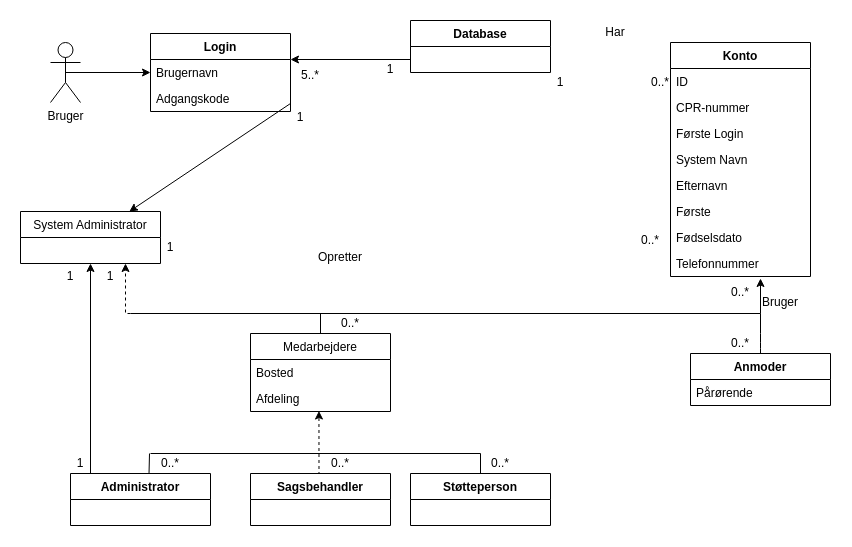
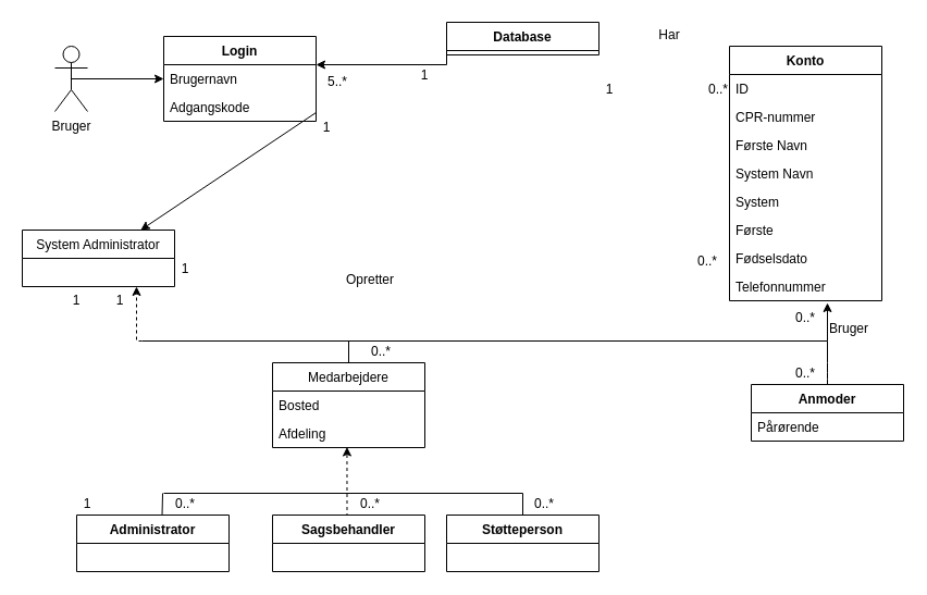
  <mxCell id="0" />
  <mxCell id="1" parent="0" />
  <mxCell id="2" value="Anmoder" style="swimlane;fontStyle=1;childLayout=stackLayout;horizontal=1;startSize=26;fillColor=none;horizontalStack=0;resizeParent=1;resizeParentMax=0;resizeLast=0;collapsible=1;marginBottom=0;" parent="1" vertex="1"><mxGeometry x="690" y="353" width="140" height="52" as="geometry" /></mxCell>
  <mxCell id="3" value="Pårørende&#10;" style="text;strokeColor=none;fillColor=none;align=left;verticalAlign=top;spacingLeft=4;spacingRight=4;overflow=hidden;rotatable=0;points=[[0,0.5],[1,0.5]];portConstraint=eastwest;" parent="2" vertex="1"><mxGeometry y="26" width="140" height="26" as="geometry" /></mxCell>
  <mxCell id="4" style="edgeStyle=orthogonalEdgeStyle;rounded=0;orthogonalLoop=1;jettySize=auto;html=1;exitX=0.5;exitY=0.5;exitDx=0;exitDy=0;exitPerimeter=0;entryX=0;entryY=0.5;entryDx=0;entryDy=0;" edge="1" parent="1" source="5" target="7"><mxGeometry relative="1" as="geometry" /></mxCell>
  <mxCell id="5" value="Bruger" style="shape=umlActor;verticalLabelPosition=bottom;labelBackgroundColor=#ffffff;verticalAlign=top;html=1;" parent="1" vertex="1"><mxGeometry x="50" y="42" width="30" height="60" as="geometry" /></mxCell>
  <mxCell id="6" value="Login" style="swimlane;fontStyle=1;childLayout=stackLayout;horizontal=1;startSize=26;fillColor=none;horizontalStack=0;resizeParent=1;resizeParentMax=0;resizeLast=0;collapsible=1;marginBottom=0;" parent="1" vertex="1"><mxGeometry x="150" y="33" width="140" height="78" as="geometry" /></mxCell>
  <mxCell id="7" value="Brugernavn" style="text;strokeColor=none;fillColor=none;align=left;verticalAlign=top;spacingLeft=4;spacingRight=4;overflow=hidden;rotatable=0;points=[[0,0.5],[1,0.5]];portConstraint=eastwest;" parent="6" vertex="1"><mxGeometry y="26" width="140" height="26" as="geometry" /></mxCell>
  <mxCell id="8" value="Adgangskode" style="text;strokeColor=none;fillColor=none;align=left;verticalAlign=top;spacingLeft=4;spacingRight=4;overflow=hidden;rotatable=0;points=[[0,0.5],[1,0.5]];portConstraint=eastwest;" parent="6" vertex="1"><mxGeometry y="52" width="140" height="26" as="geometry" /></mxCell>
  <mxCell id="9" value="Konto" style="swimlane;fontStyle=1;childLayout=stackLayout;horizontal=1;startSize=26;fillColor=none;horizontalStack=0;resizeParent=1;resizeParentMax=0;resizeLast=0;collapsible=1;marginBottom=0;" parent="1" vertex="1"><mxGeometry x="670" y="42" width="140" height="234" as="geometry" /></mxCell>
  <mxCell id="10" value="ID" style="text;strokeColor=none;fillColor=none;align=left;verticalAlign=top;spacingLeft=4;spacingRight=4;overflow=hidden;rotatable=0;points=[[0,0.5],[1,0.5]];portConstraint=eastwest;" parent="9" vertex="1"><mxGeometry y="26" width="140" height="26" as="geometry" /></mxCell>
  <mxCell id="11" value="CPR-nummer" style="text;strokeColor=none;fillColor=none;align=left;verticalAlign=top;spacingLeft=4;spacingRight=4;overflow=hidden;rotatable=0;points=[[0,0.5],[1,0.5]];portConstraint=eastwest;" parent="9" vertex="1"><mxGeometry y="52" width="140" height="26" as="geometry" /></mxCell>
- <mxCell id="12" value="Første Login" style="text;strokeColor=none;fillColor=none;align=left;verticalAlign=top;spacingLeft=4;spacingRight=4;overflow=hidden;rotatable=0;points=[[0,0.5],[1,0.5]];portConstraint=eastwest;" parent="9" vertex="1"><mxGeometry y="78" width="140" height="26" as="geometry" /></mxCell>
+ <mxCell id="12" value="Første Navn" style="text;strokeColor=none;fillColor=none;align=left;verticalAlign=top;spacingLeft=4;spacingRight=4;overflow=hidden;rotatable=0;points=[[0,0.5],[1,0.5]];portConstraint=eastwest;" parent="9" vertex="1"><mxGeometry y="78" width="140" height="26" as="geometry" /></mxCell>
  <mxCell id="13" value="System Navn" style="text;strokeColor=none;fillColor=none;align=left;verticalAlign=top;spacingLeft=4;spacingRight=4;overflow=hidden;rotatable=0;points=[[0,0.5],[1,0.5]];portConstraint=eastwest;" parent="9" vertex="1"><mxGeometry y="104" width="140" height="26" as="geometry" /></mxCell>
- <mxCell id="14" value="Efternavn" style="text;strokeColor=none;fillColor=none;align=left;verticalAlign=top;spacingLeft=4;spacingRight=4;overflow=hidden;rotatable=0;points=[[0,0.5],[1,0.5]];portConstraint=eastwest;" parent="9" vertex="1"><mxGeometry y="130" width="140" height="26" as="geometry" /></mxCell>
+ <mxCell id="14" value="System" style="text;strokeColor=none;fillColor=none;align=left;verticalAlign=top;spacingLeft=4;spacingRight=4;overflow=hidden;rotatable=0;points=[[0,0.5],[1,0.5]];portConstraint=eastwest;" parent="9" vertex="1"><mxGeometry y="130" width="140" height="26" as="geometry" /></mxCell>
  <mxCell id="15" value="Første" style="text;strokeColor=none;fillColor=none;align=left;verticalAlign=top;spacingLeft=4;spacingRight=4;overflow=hidden;rotatable=0;points=[[0,0.5],[1,0.5]];portConstraint=eastwest;" parent="9" vertex="1"><mxGeometry y="156" width="140" height="26" as="geometry" /></mxCell>
  <mxCell id="16" value="Fødselsdato" style="text;strokeColor=none;fillColor=none;align=left;verticalAlign=top;spacingLeft=4;spacingRight=4;overflow=hidden;rotatable=0;points=[[0,0.5],[1,0.5]];portConstraint=eastwest;" parent="9" vertex="1"><mxGeometry y="182" width="140" height="26" as="geometry" /></mxCell>
  <mxCell id="17" value="Telefonnummer" style="text;strokeColor=none;fillColor=none;align=left;verticalAlign=top;spacingLeft=4;spacingRight=4;overflow=hidden;rotatable=0;points=[[0,0.5],[1,0.5]];portConstraint=eastwest;" parent="9" vertex="1"><mxGeometry y="208" width="140" height="26" as="geometry" /></mxCell>
  <mxCell id="18" value="System Administrator" style="swimlane;fontStyle=0;childLayout=stackLayout;horizontal=1;startSize=26;fillColor=none;horizontalStack=0;resizeParent=1;resizeParentMax=0;resizeLast=0;collapsible=1;marginBottom=0;" parent="1" vertex="1"><mxGeometry x="20" y="211" width="140" height="52" as="geometry" /></mxCell>
  <mxCell id="19" value="" style="endArrow=classic;html=1;" parent="1" edge="1"><mxGeometry width="50" height="50" relative="1" as="geometry"><mxPoint x="760" y="313" as="sourcePoint" /><mxPoint x="760" y="278" as="targetPoint" /></mxGeometry></mxCell>
  <mxCell id="20" value="" style="endArrow=none;html=1;" parent="1" edge="1"><mxGeometry width="50" height="50" relative="1" as="geometry"><mxPoint x="130" y="313" as="sourcePoint" /><mxPoint x="760" y="313" as="targetPoint" /></mxGeometry></mxCell>
  <mxCell id="21" value="" style="endArrow=none;html=1;entryX=0.5;entryY=0;entryDx=0;entryDy=0;" parent="1" target="2" edge="1"><mxGeometry width="50" height="50" relative="1" as="geometry"><mxPoint x="760" y="313" as="sourcePoint" /><mxPoint x="771" y="352" as="targetPoint" /><Array as="points"><mxPoint x="760" y="343" /></Array></mxGeometry></mxCell>
  <mxCell id="22" style="edgeStyle=orthogonalEdgeStyle;rounded=0;orthogonalLoop=1;jettySize=auto;html=1;exitX=0.5;exitY=0;exitDx=0;exitDy=0;entryX=0.75;entryY=1;entryDx=0;entryDy=0;dashed=1;" edge="1" parent="1" source="23" target="18"><mxGeometry relative="1" as="geometry"><Array as="points"><mxPoint x="320" y="313" /><mxPoint x="125" y="313" /></Array></mxGeometry></mxCell>
  <mxCell id="23" value="Medarbejdere" style="swimlane;fontStyle=0;childLayout=stackLayout;horizontal=1;startSize=26;fillColor=none;horizontalStack=0;resizeParent=1;resizeParentMax=0;resizeLast=0;collapsible=1;marginBottom=0;" parent="1" vertex="1"><mxGeometry x="250" y="333" width="140" height="78" as="geometry" /></mxCell>
  <mxCell id="24" value="Bosted" style="text;strokeColor=none;fillColor=none;align=left;verticalAlign=top;spacingLeft=4;spacingRight=4;overflow=hidden;rotatable=0;points=[[0,0.5],[1,0.5]];portConstraint=eastwest;" parent="23" vertex="1"><mxGeometry y="26" width="140" height="26" as="geometry" /></mxCell>
  <mxCell id="25" value="Afdeling" style="text;strokeColor=none;fillColor=none;align=left;verticalAlign=top;spacingLeft=4;spacingRight=4;overflow=hidden;rotatable=0;points=[[0,0.5],[1,0.5]];portConstraint=eastwest;" parent="23" vertex="1"><mxGeometry y="52" width="140" height="26" as="geometry" /></mxCell>
  <mxCell id="26" value="" style="endArrow=none;html=1;entryX=0.5;entryY=0;entryDx=0;entryDy=0;" parent="1" target="23" edge="1"><mxGeometry width="50" height="50" relative="1" as="geometry"><mxPoint x="320" y="313" as="sourcePoint" /><mxPoint x="480" y="353" as="targetPoint" /></mxGeometry></mxCell>
- <mxCell id="27" style="edgeStyle=orthogonalEdgeStyle;rounded=0;orthogonalLoop=1;jettySize=auto;html=1;exitX=0.25;exitY=0;exitDx=0;exitDy=0;entryX=0.5;entryY=1;entryDx=0;entryDy=0;" edge="1" parent="1" source="28" target="18"><mxGeometry relative="1" as="geometry"><Array as="points"><mxPoint x="90" y="473" /></Array></mxGeometry></mxCell>
  <mxCell id="28" value="Administrator" style="swimlane;fontStyle=1;childLayout=stackLayout;horizontal=1;startSize=26;fillColor=none;horizontalStack=0;resizeParent=1;resizeParentMax=0;resizeLast=0;collapsible=1;marginBottom=0;" parent="1" vertex="1"><mxGeometry x="70" y="473" width="140" height="52" as="geometry" /></mxCell>
  <mxCell id="29" style="edgeStyle=orthogonalEdgeStyle;rounded=0;orthogonalLoop=1;jettySize=auto;html=1;exitX=0.5;exitY=0;exitDx=0;exitDy=0;entryX=0.489;entryY=0.981;entryDx=0;entryDy=0;entryPerimeter=0;dashed=1;" parent="1" source="30" target="25" edge="1"><mxGeometry relative="1" as="geometry"><mxPoint x="318" y="423" as="targetPoint" /><Array as="points"><mxPoint x="318" y="473" /></Array></mxGeometry></mxCell>
  <mxCell id="30" value="Sagsbehandler" style="swimlane;fontStyle=1;childLayout=stackLayout;horizontal=1;startSize=26;fillColor=none;horizontalStack=0;resizeParent=1;resizeParentMax=0;resizeLast=0;collapsible=1;marginBottom=0;" parent="1" vertex="1"><mxGeometry x="250" y="473" width="140" height="52" as="geometry" /></mxCell>
  <mxCell id="31" value="Støtteperson" style="swimlane;fontStyle=1;childLayout=stackLayout;horizontal=1;startSize=26;fillColor=none;horizontalStack=0;resizeParent=1;resizeParentMax=0;resizeLast=0;collapsible=1;marginBottom=0;" parent="1" vertex="1"><mxGeometry x="410" y="473" width="140" height="52" as="geometry" /></mxCell>
  <mxCell id="32" value="" style="endArrow=none;html=1;exitX=0.561;exitY=-0.01;exitDx=0;exitDy=0;exitPerimeter=0;" parent="1" source="28" edge="1"><mxGeometry width="50" height="50" relative="1" as="geometry"><mxPoint x="180" y="453" as="sourcePoint" /><mxPoint x="149" y="453" as="targetPoint" /></mxGeometry></mxCell>
  <mxCell id="33" value="" style="endArrow=none;html=1;exitX=0.5;exitY=0;exitDx=0;exitDy=0;" parent="1" source="31" edge="1"><mxGeometry width="50" height="50" relative="1" as="geometry"><mxPoint x="520" y="443" as="sourcePoint" /><mxPoint x="480" y="453" as="targetPoint" /></mxGeometry></mxCell>
  <mxCell id="34" value="" style="endArrow=none;html=1;" parent="1" edge="1"><mxGeometry width="50" height="50" relative="1" as="geometry"><mxPoint x="150" y="453" as="sourcePoint" /><mxPoint x="480" y="453" as="targetPoint" /></mxGeometry></mxCell>
  <mxCell id="35" style="edgeStyle=orthogonalEdgeStyle;rounded=0;orthogonalLoop=1;jettySize=auto;html=1;exitX=0;exitY=0.5;exitDx=0;exitDy=0;" parent="1" source="36" edge="1"><mxGeometry relative="1" as="geometry"><mxPoint x="290" y="59" as="targetPoint" /><Array as="points"><mxPoint x="290" y="59" /></Array></mxGeometry></mxCell>
- <mxCell id="36" value="Database" style="swimlane;fontStyle=1;childLayout=stackLayout;horizontal=1;startSize=26;fillColor=none;horizontalStack=0;resizeParent=1;resizeParentMax=0;resizeLast=0;collapsible=1;marginBottom=0;" parent="1" vertex="1"><mxGeometry x="410" y="20" width="140" height="52" as="geometry" /></mxCell>
+ <mxCell id="36" value="Database" style="swimlane;fontStyle=1;childLayout=stackLayout;horizontal=1;startSize=26;fillColor=none;horizontalStack=0;resizeParent=1;resizeParentMax=0;resizeLast=0;collapsible=1;marginBottom=0;" parent="1" vertex="1"><mxGeometry x="410" y="20" width="140" height="30" as="geometry" /></mxCell>
  <mxCell id="37" value="" style="endArrow=classic;html=1;exitX=1;exitY=0.692;exitDx=0;exitDy=0;exitPerimeter=0;" parent="1" source="8" target="18" edge="1"><mxGeometry width="50" height="50" relative="1" as="geometry"><mxPoint x="400" y="183" as="sourcePoint" /><mxPoint x="450" y="133" as="targetPoint" /></mxGeometry></mxCell>
  <mxCell id="38" value="5..*" style="text;html=1;strokeColor=none;fillColor=none;align=center;verticalAlign=middle;whiteSpace=wrap;rounded=0;" parent="1" vertex="1"><mxGeometry x="290" y="65" width="40" height="20" as="geometry" /></mxCell>
  <mxCell id="39" value="0..*" style="text;html=1;strokeColor=none;fillColor=none;align=center;verticalAlign=middle;whiteSpace=wrap;rounded=0;" parent="1" vertex="1"><mxGeometry x="640" y="72" width="40" height="20" as="geometry" /></mxCell>
  <mxCell id="40" value="Har" style="text;html=1;strokeColor=none;fillColor=none;align=center;verticalAlign=middle;whiteSpace=wrap;rounded=0;" parent="1" vertex="1"><mxGeometry x="599" y="22" width="32" height="20" as="geometry" /></mxCell>
  <mxCell id="41" value="0..*" style="text;html=1;strokeColor=none;fillColor=none;align=center;verticalAlign=middle;whiteSpace=wrap;rounded=0;" parent="1" vertex="1"><mxGeometry x="720" y="333" width="40" height="20" as="geometry" /></mxCell>
  <mxCell id="42" value="1" style="text;html=1;strokeColor=none;fillColor=none;align=center;verticalAlign=middle;whiteSpace=wrap;rounded=0;" parent="1" vertex="1"><mxGeometry x="280" y="107" width="40" height="20" as="geometry" /></mxCell>
  <mxCell id="43" value="0..*" style="text;html=1;strokeColor=none;fillColor=none;align=center;verticalAlign=middle;whiteSpace=wrap;rounded=0;" parent="1" vertex="1"><mxGeometry x="480" y="453" width="40" height="20" as="geometry" /></mxCell>
  <mxCell id="44" value="0..*" style="text;html=1;strokeColor=none;fillColor=none;align=center;verticalAlign=middle;whiteSpace=wrap;rounded=0;" parent="1" vertex="1"><mxGeometry x="320" y="453" width="40" height="20" as="geometry" /></mxCell>
  <mxCell id="45" value="0..*" style="text;html=1;strokeColor=none;fillColor=none;align=center;verticalAlign=middle;whiteSpace=wrap;rounded=0;" parent="1" vertex="1"><mxGeometry x="150" y="453" width="40" height="20" as="geometry" /></mxCell>
  <mxCell id="46" value="1" style="text;html=1;strokeColor=none;fillColor=none;align=center;verticalAlign=middle;whiteSpace=wrap;rounded=0;" parent="1" vertex="1"><mxGeometry x="90" y="266" width="40" height="20" as="geometry" /></mxCell>
  <mxCell id="47" value="0..*" style="text;html=1;strokeColor=none;fillColor=none;align=center;verticalAlign=middle;whiteSpace=wrap;rounded=0;" parent="1" vertex="1"><mxGeometry x="330" y="313" width="40" height="20" as="geometry" /></mxCell>
  <mxCell id="48" value="0..*" style="text;html=1;strokeColor=none;fillColor=none;align=center;verticalAlign=middle;whiteSpace=wrap;rounded=0;" parent="1" vertex="1"><mxGeometry x="720" y="281.5" width="40" height="20" as="geometry" /></mxCell>
  <mxCell id="49" value="1" style="text;html=1;strokeColor=none;fillColor=none;align=center;verticalAlign=middle;whiteSpace=wrap;rounded=0;" parent="1" vertex="1"><mxGeometry x="370" y="59" width="40" height="20" as="geometry" /></mxCell>
  <mxCell id="50" value="1" style="text;html=1;strokeColor=none;fillColor=none;align=center;verticalAlign=middle;whiteSpace=wrap;rounded=0;" parent="1" vertex="1"><mxGeometry x="540" y="72" width="40" height="20" as="geometry" /></mxCell>
  <mxCell id="51" value="Bruger" style="text;html=1;strokeColor=none;fillColor=none;align=center;verticalAlign=middle;whiteSpace=wrap;rounded=0;" parent="1" vertex="1"><mxGeometry x="760" y="291.5" width="40" height="20" as="geometry" /></mxCell>
  <mxCell id="52" value="Opretter" style="text;html=1;strokeColor=none;fillColor=none;align=center;verticalAlign=middle;whiteSpace=wrap;rounded=0;" parent="1" vertex="1"><mxGeometry x="310" y="247" width="60" height="20" as="geometry" /></mxCell>
  <mxCell id="53" value="1" style="text;html=1;strokeColor=none;fillColor=none;align=center;verticalAlign=middle;whiteSpace=wrap;rounded=0;" parent="1" vertex="1"><mxGeometry x="150" y="237" width="40" height="20" as="geometry" /></mxCell>
  <mxCell id="54" value="0..*" style="text;html=1;strokeColor=none;fillColor=none;align=center;verticalAlign=middle;whiteSpace=wrap;rounded=0;" parent="1" vertex="1"><mxGeometry x="630" y="230" width="40" height="20" as="geometry" /></mxCell>
  <mxCell id="55" value="1" style="text;html=1;strokeColor=none;fillColor=none;align=center;verticalAlign=middle;whiteSpace=wrap;rounded=0;" vertex="1" parent="1"><mxGeometry x="50" y="266" width="40" height="20" as="geometry" /></mxCell>
  <mxCell id="56" value="1" style="text;html=1;strokeColor=none;fillColor=none;align=center;verticalAlign=middle;whiteSpace=wrap;rounded=0;" vertex="1" parent="1"><mxGeometry x="60" y="453" width="40" height="20" as="geometry" /></mxCell>
